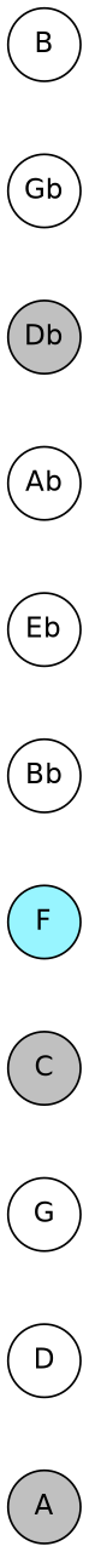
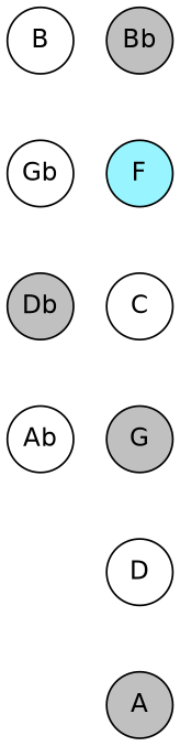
  graph {
    mindist=.1
    node [fillcolor=white fontname=Helvetica margin=0 shape=circle style=filled]
    edge [style=invis]
    B
    Gb
    Db [fillcolor=gray]
    Ab
-   Eb
-   Bb
+   Bb [fillcolor=gray]
    F [fillcolor=cadetblue1]
-   C [fillcolor=gray]
-   G
+   C
+   G [fillcolor=gray]
    D
    A [fillcolor=gray]
    subgraph sub_1 {
      B
      Gb
      Db
      Ab
-     Eb
      Bb
      F
      C
      G
      D
      A
    }
    B -- Gb
    Gb -- Db
    Db -- Ab
-   Ab -- Eb
-   Eb -- Bb
    Bb -- F
    F -- C
    C -- G
    G -- D
    D -- A
  }
